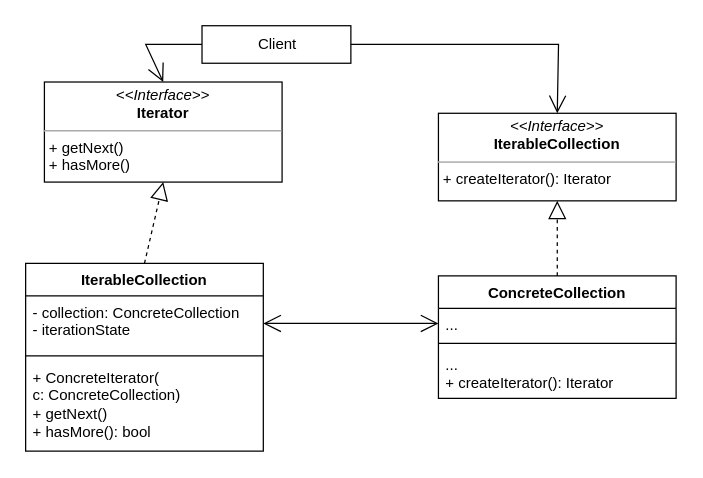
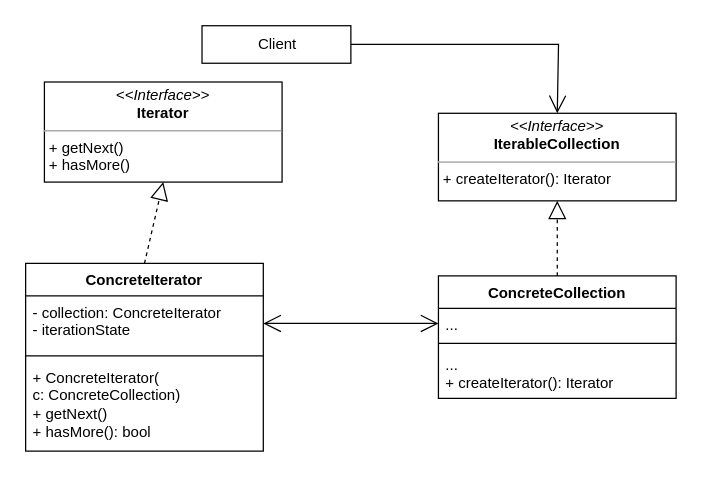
  <mxCell id="0" />
  <mxCell id="1" parent="0" />
  <mxCell id="2" value="Client" style="html=1;" vertex="1" parent="1"><mxGeometry x="161" y="20" width="119" height="30" as="geometry" /></mxCell>
  <mxCell id="3" value="&lt;p style=&quot;margin: 0px ; margin-top: 4px ; text-align: center&quot;&gt;&lt;i&gt;&amp;lt;&amp;lt;Interface&amp;gt;&amp;gt;&lt;/i&gt;&lt;br&gt;&lt;b&gt;IterableCollection&lt;/b&gt;&lt;/p&gt;&lt;hr size=&quot;1&quot;&gt;&lt;p style=&quot;margin: 0px ; margin-left: 4px&quot;&gt;+ createIterator(): Iterator&lt;/p&gt;" style="verticalAlign=top;align=left;overflow=fill;fontSize=12;fontFamily=Helvetica;html=1;" vertex="1" parent="1"><mxGeometry x="350" y="90" width="190" height="70" as="geometry" /></mxCell>
  <mxCell id="4" value="&lt;p style=&quot;margin: 0px ; margin-top: 4px ; text-align: center&quot;&gt;&lt;i&gt;&amp;lt;&amp;lt;Interface&amp;gt;&amp;gt;&lt;/i&gt;&lt;br&gt;&lt;b&gt;Iterator&lt;/b&gt;&lt;/p&gt;&lt;hr size=&quot;1&quot;&gt;&lt;p style=&quot;margin: 0px ; margin-left: 4px&quot;&gt;+ getNext()&lt;br&gt;+ hasMore()&lt;/p&gt;" style="verticalAlign=top;align=left;overflow=fill;fontSize=12;fontFamily=Helvetica;html=1;" vertex="1" parent="1"><mxGeometry x="35" y="65" width="190" height="80" as="geometry" /></mxCell>
  <mxCell id="5" value="ConcreteCollection" style="swimlane;fontStyle=1;align=center;verticalAlign=top;childLayout=stackLayout;horizontal=1;startSize=26;horizontalStack=0;resizeParent=1;resizeParentMax=0;resizeLast=0;collapsible=1;marginBottom=0;" vertex="1" parent="1"><mxGeometry x="350" y="220" width="190" height="98" as="geometry" /></mxCell>
  <mxCell id="6" value="..." style="text;strokeColor=none;fillColor=none;align=left;verticalAlign=top;spacingLeft=4;spacingRight=4;overflow=hidden;rotatable=0;points=[[0,0.5],[1,0.5]];portConstraint=eastwest;" vertex="1" parent="5"><mxGeometry y="26" width="190" height="24" as="geometry" /></mxCell>
  <mxCell id="7" value="" style="line;strokeWidth=1;fillColor=none;align=left;verticalAlign=middle;spacingTop=-1;spacingLeft=3;spacingRight=3;rotatable=0;labelPosition=right;points=[];portConstraint=eastwest;" vertex="1" parent="5"><mxGeometry y="50" width="190" height="8" as="geometry" /></mxCell>
  <mxCell id="8" value="...&#10;+ createIterator(): Iterator" style="text;strokeColor=none;fillColor=none;align=left;verticalAlign=top;spacingLeft=4;spacingRight=4;overflow=hidden;rotatable=0;points=[[0,0.5],[1,0.5]];portConstraint=eastwest;" vertex="1" parent="5"><mxGeometry y="58" width="190" height="40" as="geometry" /></mxCell>
- <mxCell id="9" value="IterableCollection" style="swimlane;fontStyle=1;align=center;verticalAlign=top;childLayout=stackLayout;horizontal=1;startSize=26;horizontalStack=0;resizeParent=1;resizeParentMax=0;resizeLast=0;collapsible=1;marginBottom=0;" vertex="1" parent="1"><mxGeometry x="20" y="210" width="190" height="150" as="geometry" /></mxCell>
- <mxCell id="10" value="- collection: ConcreteCollection&#10;- iterationState" style="text;strokeColor=none;fillColor=none;align=left;verticalAlign=top;spacingLeft=4;spacingRight=4;overflow=hidden;rotatable=0;points=[[0,0.5],[1,0.5]];portConstraint=eastwest;" vertex="1" parent="9"><mxGeometry y="26" width="190" height="44" as="geometry" /></mxCell>
+ <mxCell id="9" value="ConcreteIterator" style="swimlane;fontStyle=1;align=center;verticalAlign=top;childLayout=stackLayout;horizontal=1;startSize=26;horizontalStack=0;resizeParent=1;resizeParentMax=0;resizeLast=0;collapsible=1;marginBottom=0;" vertex="1" parent="1"><mxGeometry x="20" y="210" width="190" height="150" as="geometry" /></mxCell>
+ <mxCell id="10" value="- collection: ConcreteIterator&#10;- iterationState" style="text;strokeColor=none;fillColor=none;align=left;verticalAlign=top;spacingLeft=4;spacingRight=4;overflow=hidden;rotatable=0;points=[[0,0.5],[1,0.5]];portConstraint=eastwest;" vertex="1" parent="9"><mxGeometry y="26" width="190" height="44" as="geometry" /></mxCell>
  <mxCell id="11" value="" style="line;strokeWidth=1;fillColor=none;align=left;verticalAlign=middle;spacingTop=-1;spacingLeft=3;spacingRight=3;rotatable=0;labelPosition=right;points=[];portConstraint=eastwest;" vertex="1" parent="9"><mxGeometry y="70" width="190" height="8" as="geometry" /></mxCell>
  <mxCell id="12" value="+ ConcreteIterator(&lt;br&gt;c: ConcreteCollection)&lt;br&gt;+ getNext()&lt;br&gt;+ hasMore(): bool" style="text;strokeColor=none;fillColor=none;align=left;verticalAlign=top;spacingLeft=4;spacingRight=4;overflow=hidden;rotatable=0;points=[[0,0.5],[1,0.5]];portConstraint=eastwest;whiteSpace=wrap;html=1;" vertex="1" parent="9"><mxGeometry y="78" width="190" height="72" as="geometry" /></mxCell>
- <mxCell id="13" value="" style="endArrow=open;endFill=1;endSize=12;html=1;rounded=0;exitX=0;exitY=0.5;exitDx=0;exitDy=0;entryX=0.5;entryY=0;entryDx=0;entryDy=0;" edge="1" parent="1" source="2" target="4"><mxGeometry width="160" relative="1" as="geometry"><mxPoint x="191" y="270" as="sourcePoint" /><mxPoint x="351" y="270" as="targetPoint" /><Array as="points"><mxPoint x="116" y="35" /></Array></mxGeometry></mxCell>
  <mxCell id="14" value="" style="endArrow=open;endFill=1;endSize=12;html=1;rounded=0;exitX=1;exitY=0.5;exitDx=0;exitDy=0;entryX=0.5;entryY=0;entryDx=0;entryDy=0;" edge="1" parent="1" source="2" target="3"><mxGeometry width="160" relative="1" as="geometry"><mxPoint x="191" y="270" as="sourcePoint" /><mxPoint x="351" y="270" as="targetPoint" /><Array as="points"><mxPoint x="446" y="35" /></Array></mxGeometry></mxCell>
  <mxCell id="15" value="" style="endArrow=block;dashed=1;endFill=0;endSize=12;html=1;rounded=0;exitX=0.5;exitY=0;exitDx=0;exitDy=0;entryX=0.5;entryY=1;entryDx=0;entryDy=0;" edge="1" parent="1" source="9" target="4"><mxGeometry width="160" relative="1" as="geometry"><mxPoint x="220" y="240" as="sourcePoint" /><mxPoint x="380" y="240" as="targetPoint" /></mxGeometry></mxCell>
  <mxCell id="16" value="" style="endArrow=block;dashed=1;endFill=0;endSize=12;html=1;rounded=0;exitX=0.5;exitY=0;exitDx=0;exitDy=0;entryX=0.5;entryY=1;entryDx=0;entryDy=0;" edge="1" parent="1" source="5" target="3"><mxGeometry width="160" relative="1" as="geometry"><mxPoint x="160" y="240" as="sourcePoint" /><mxPoint x="320" y="240" as="targetPoint" /></mxGeometry></mxCell>
  <mxCell id="17" value="" style="endArrow=open;endFill=0;endSize=12;html=1;rounded=0;exitX=1;exitY=0.5;exitDx=0;exitDy=0;entryX=0;entryY=0.5;entryDx=0;entryDy=0;targetPerimeterSpacing=12;startArrow=open;startFill=0;sourcePerimeterSpacing=12;strokeColor=default;strokeWidth=1;startSize=12;" edge="1" parent="1" source="10" target="6"><mxGeometry width="160" relative="1" as="geometry"><mxPoint x="211" y="230" as="sourcePoint" /><mxPoint x="371" y="230" as="targetPoint" /></mxGeometry></mxCell>
